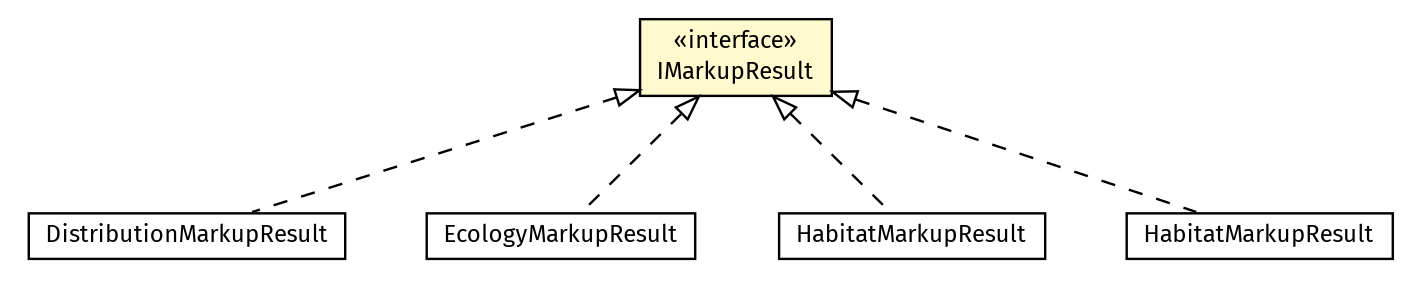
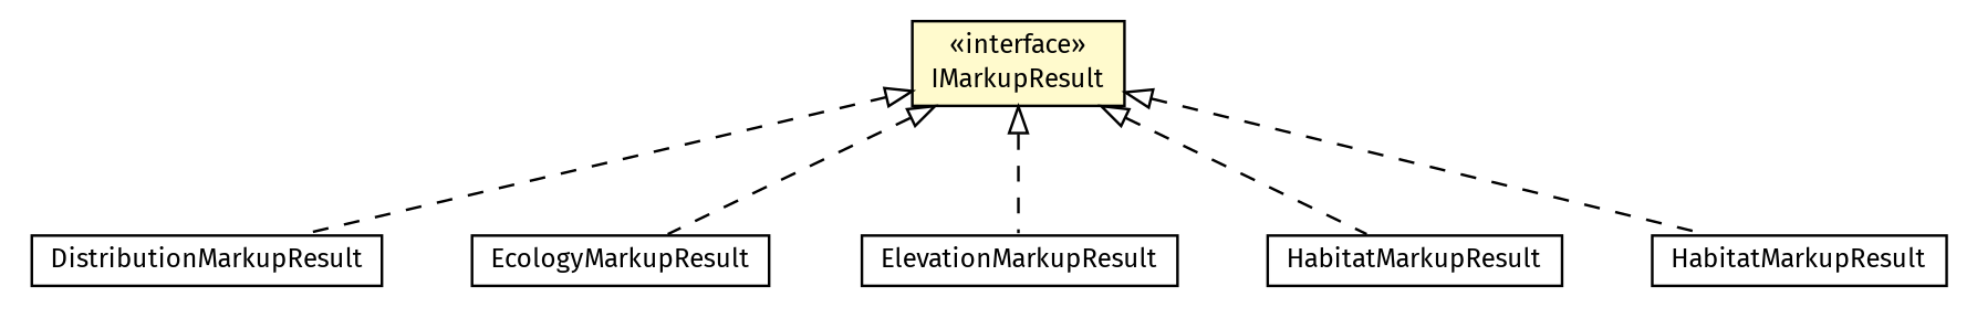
  digraph {
    fontname="Fira Sans"
    nodesep=0.25
    ranksep=0.5
    node [fontcolor=black fontname="Fira Sans" fontsize=10.0 shape=plaintext]
    edge [arrowtail=empty dir=back fontname="Fira Sans" fontsize=10 headport=p labelfontname=arial labelfontsize=10 style=dashed tailport=p]
    n1 [label=<<table title="edu.arizona.biosemantics.semanticmarkup.markup.IMarkupResult" border="0" cellborder="1" cellspacing="0" cellpadding="2" port="p" bgcolor="lemonChiffon" href="./IMarkupResult.html"> 		<tr><td><table border="0" cellspacing="0" cellpadding="1"> <tr><td align="center" balign="center"> &#171;interface&#187; </td></tr> <tr><td align="center" balign="center"> IMarkupResult </td></tr> 		</table></td></tr> 		</table>>]
    n2 [label=<<table title="edu.arizona.biosemantics.semanticmarkup.markupelement.distribution.markup.DistributionMarkupResult" border="0" cellborder="1" cellspacing="0" cellpadding="2" port="p" href="../markupelement/distribution/markup/DistributionMarkupResult.html"> 		<tr><td><table border="0" cellspacing="0" cellpadding="1"> <tr><td align="center" balign="center"> DistributionMarkupResult </td></tr> 		</table></td></tr> 		</table>>]
    n3 [label=<<table title="edu.arizona.biosemantics.semanticmarkup.markupelement.ecology.markup.EcologyMarkupResult" border="0" cellborder="1" cellspacing="0" cellpadding="2" port="p" href="../markupelement/ecology/markup/EcologyMarkupResult.html"> 		<tr><td><table border="0" cellspacing="0" cellpadding="1"> <tr><td align="center" balign="center"> EcologyMarkupResult </td></tr> 		</table></td></tr> 		</table>>]
+   n4 [label=<<table title="edu.arizona.biosemantics.semanticmarkup.markupelement.elevation.markup.ElevationMarkupResult" border="0" cellborder="1" cellspacing="0" cellpadding="2" port="p" href="../markupelement/elevation/markup/ElevationMarkupResult.html"> 		<tr><td><table border="0" cellspacing="0" cellpadding="1"> <tr><td align="center" balign="center"> ElevationMarkupResult </td></tr> 		</table></td></tr> 		</table>>]
    n5 [label=<<table title="edu.arizona.biosemantics.semanticmarkup.markupelement.habitat.markup.HabitatMarkupResult" border="0" cellborder="1" cellspacing="0" cellpadding="2" port="p" href="../markupelement/habitat/markup/HabitatMarkupResult.html"> 		<tr><td><table border="0" cellspacing="0" cellpadding="1"> <tr><td align="center" balign="center"> HabitatMarkupResult </td></tr> 		</table></td></tr> 		</table>>]
    n6 [label=<<table title="edu.arizona.biosemantics.semanticmarkup.markupelement.habitatDescr.markup.HabitatMarkupResult" border="0" cellborder="1" cellspacing="0" cellpadding="2" port="p" href="../markupelement/habitatDescr/markup/HabitatMarkupResult.html"> 		<tr><td><table border="0" cellspacing="0" cellpadding="1"> <tr><td align="center" balign="center"> HabitatMarkupResult </td></tr> 		</table></td></tr> 		</table>>]
    n1 -> n2
    n1 -> n3
+   n1 -> n4
    n1 -> n5
    n1 -> n6
  }
